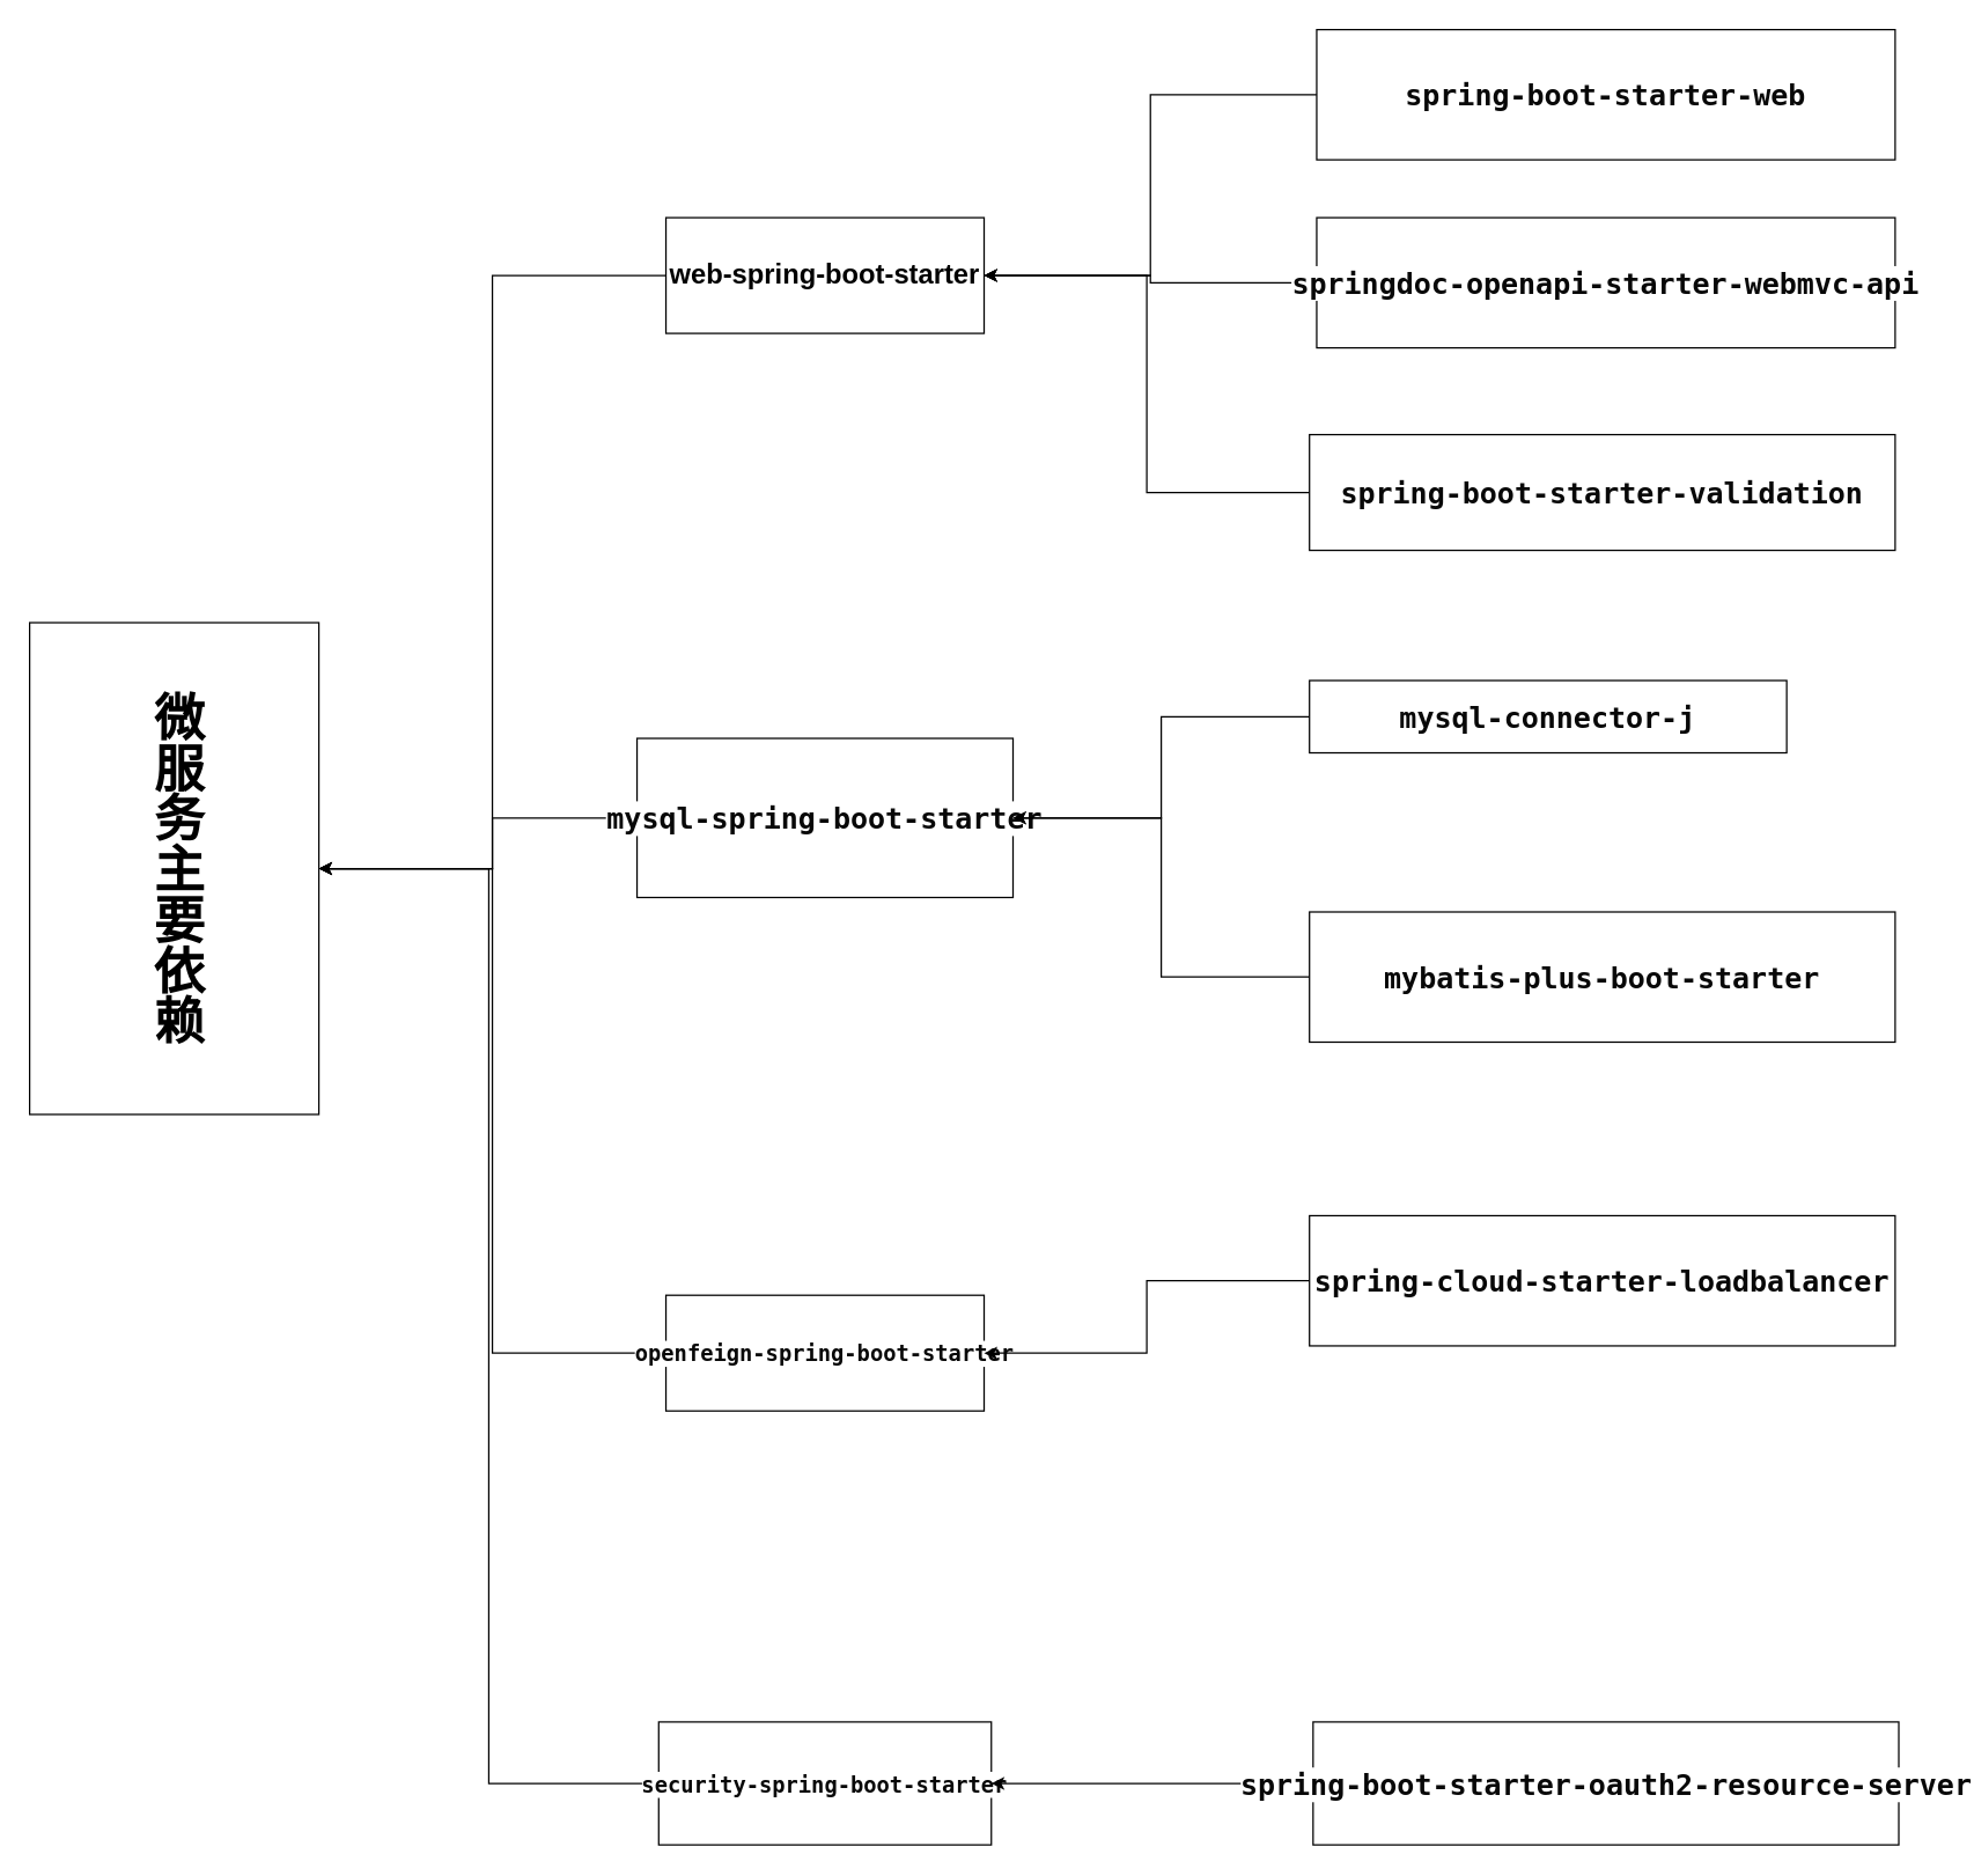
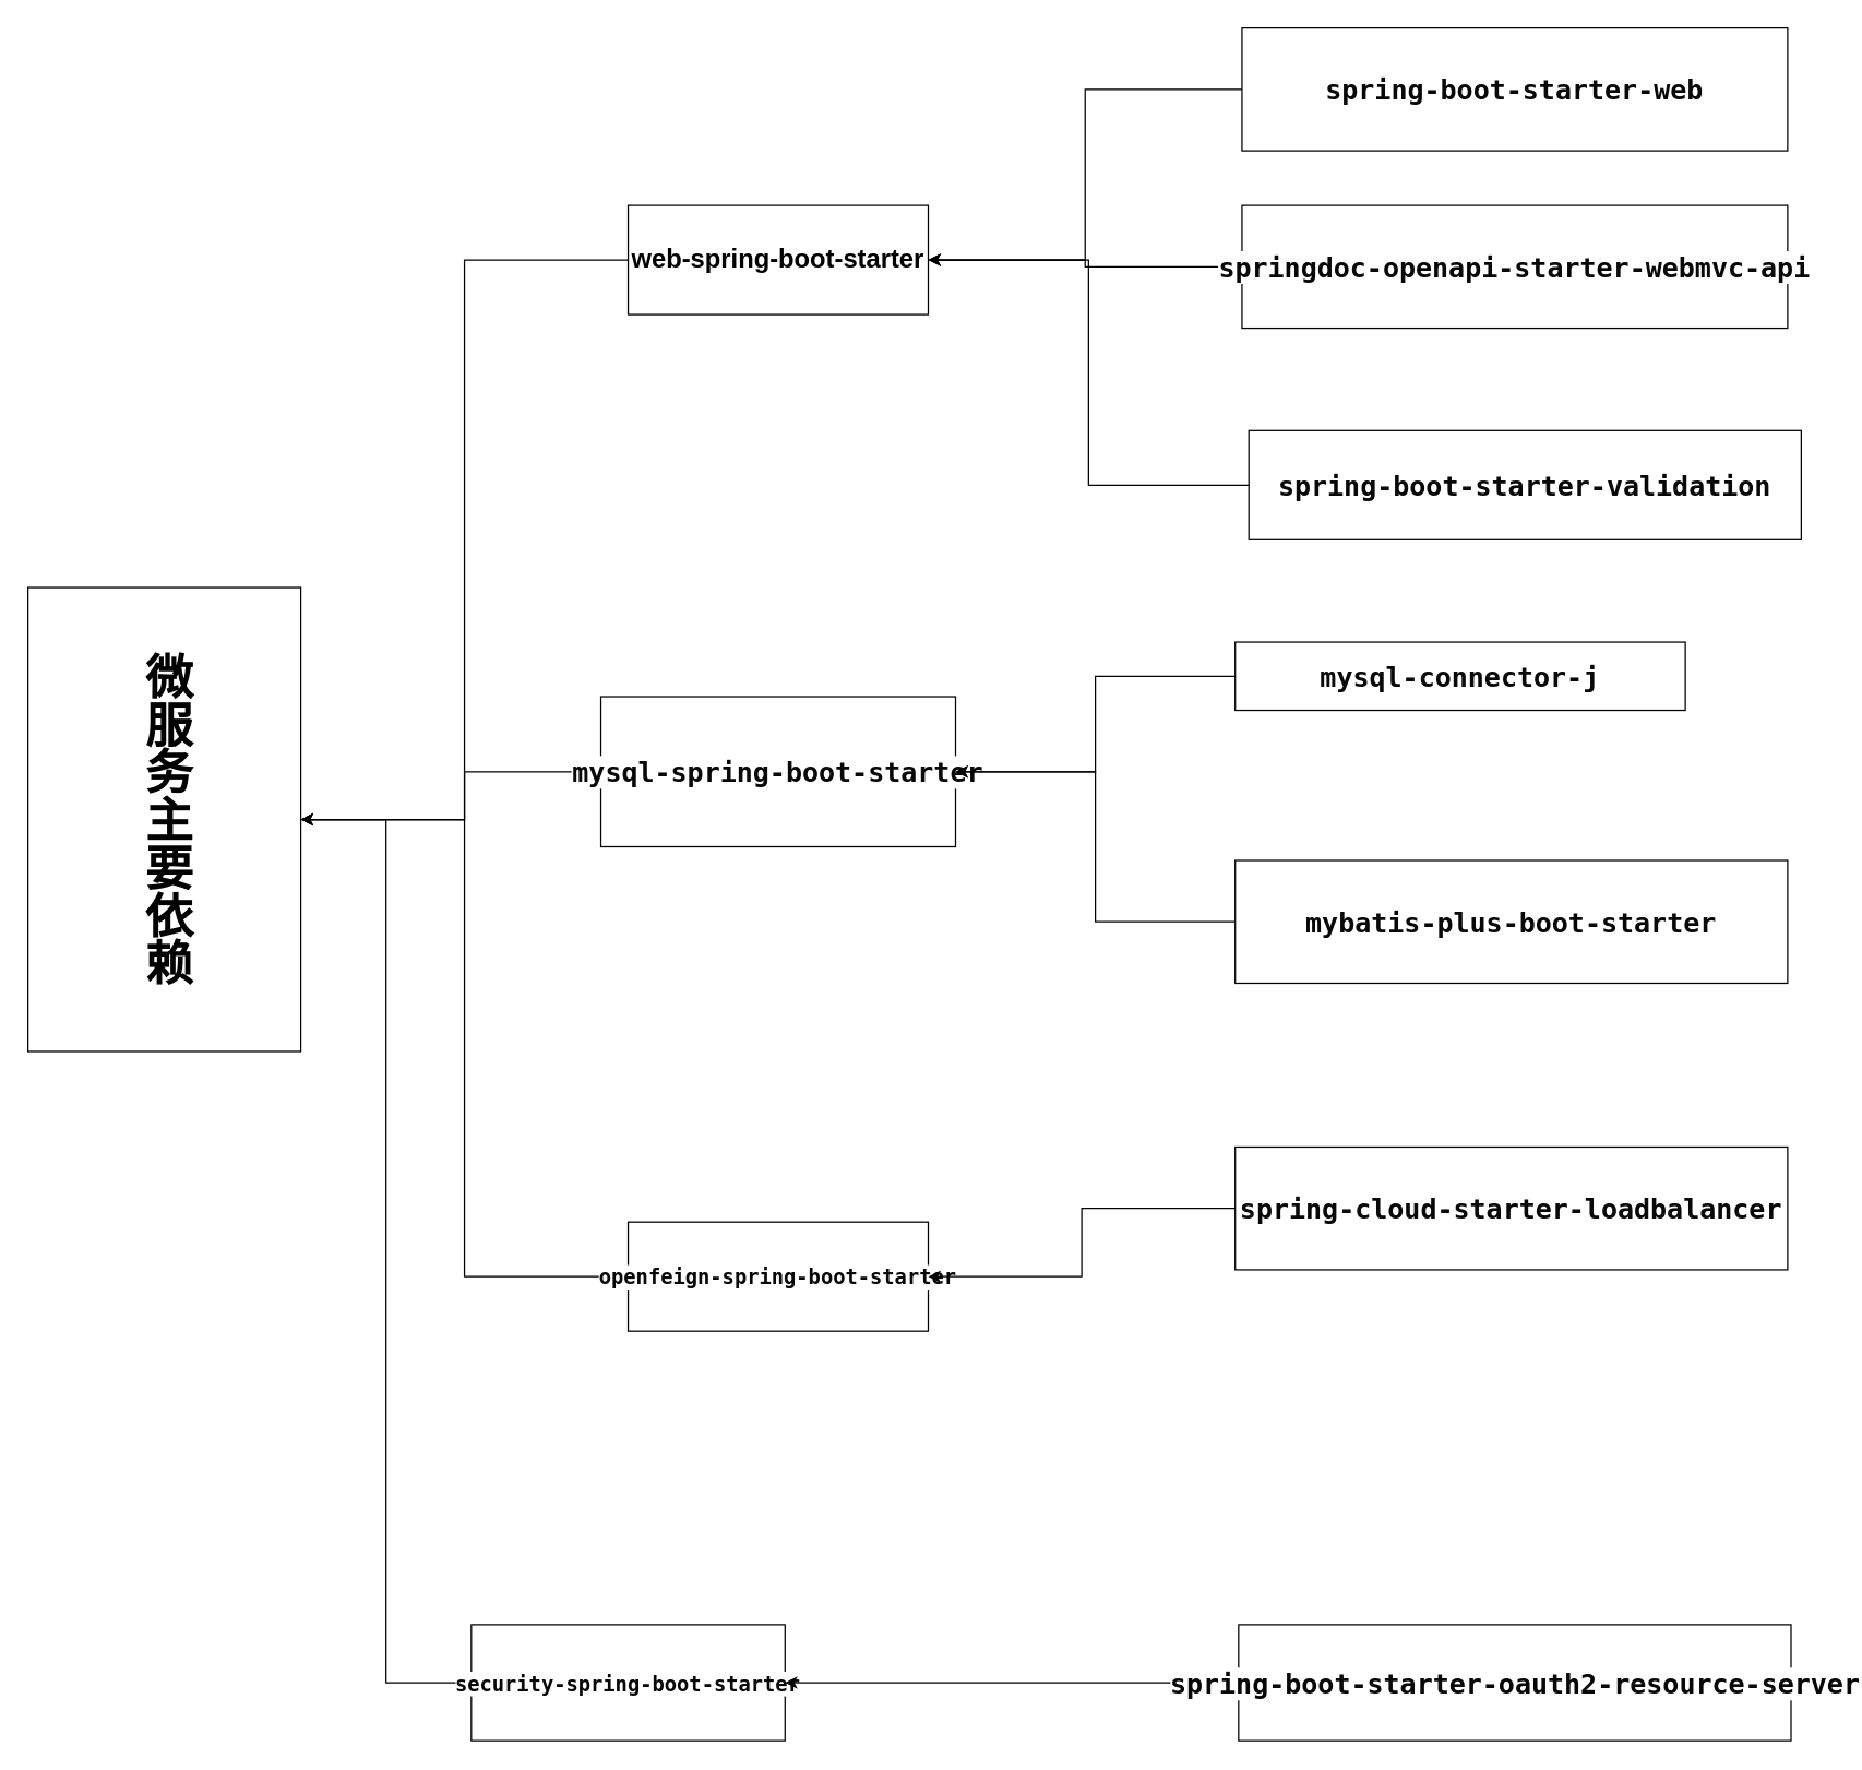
  <mxCell id="0" />
  <mxCell id="1" parent="0" />
  <mxCell id="2" value="微服务主要依赖" style="rounded=0;whiteSpace=wrap;html=1;fontSize=35;fontStyle=1;textDirection=vertical-lr;" vertex="1" parent="1"><mxGeometry x="20" y="430" width="200" height="340" as="geometry" /></mxCell>
  <mxCell id="3" style="edgeStyle=orthogonalEdgeStyle;rounded=0;orthogonalLoop=1;jettySize=auto;html=1;exitX=0;exitY=0.5;exitDx=0;exitDy=0;entryX=1;entryY=0.5;entryDx=0;entryDy=0;" edge="1" parent="1" source="4" target="2"><mxGeometry relative="1" as="geometry" /></mxCell>
  <mxCell id="4" value="web-spring-boot-starter" style="rounded=0;whiteSpace=wrap;html=1;fontStyle=1;fontSize=19;" vertex="1" parent="1"><mxGeometry x="460" y="150" width="220" height="80" as="geometry" /></mxCell>
  <mxCell id="5" style="edgeStyle=orthogonalEdgeStyle;rounded=0;orthogonalLoop=1;jettySize=auto;html=1;exitX=0;exitY=0.5;exitDx=0;exitDy=0;entryX=1;entryY=0.5;entryDx=0;entryDy=0;" edge="1" parent="1" source="6" target="4"><mxGeometry relative="1" as="geometry" /></mxCell>
  <mxCell id="6" value="&lt;div style=&quot;background-color: rgb(255, 255, 255); color: rgb(8, 8, 8); font-size: 20px;&quot;&gt;&lt;pre style=&quot;font-family: &amp;quot;JetBrains Mono&amp;quot;, monospace; font-size: 20px;&quot;&gt;spring-boot-starter-web&lt;/pre&gt;&lt;/div&gt;" style="rounded=0;whiteSpace=wrap;html=1;fontSize=20;fontStyle=1" vertex="1" parent="1"><mxGeometry x="910" y="20" width="400" height="90" as="geometry" /></mxCell>
  <mxCell id="7" style="edgeStyle=orthogonalEdgeStyle;rounded=0;orthogonalLoop=1;jettySize=auto;html=1;exitX=0;exitY=0.5;exitDx=0;exitDy=0;entryX=1;entryY=0.5;entryDx=0;entryDy=0;" edge="1" parent="1" source="8" target="4"><mxGeometry relative="1" as="geometry" /></mxCell>
  <mxCell id="8" value="&lt;div style=&quot;background-color: rgb(255, 255, 255); color: rgb(8, 8, 8); font-size: 20px;&quot;&gt;&lt;pre style=&quot;font-family: &amp;quot;JetBrains Mono&amp;quot;, monospace; font-size: 20px;&quot;&gt;&lt;div style=&quot;font-size: 20px;&quot;&gt;&lt;pre style=&quot;font-family: &amp;quot;JetBrains Mono&amp;quot;, monospace; font-size: 20px;&quot;&gt;springdoc-openapi-starter-webmvc-api&lt;/pre&gt;&lt;/div&gt;&lt;/pre&gt;&lt;/div&gt;" style="rounded=0;whiteSpace=wrap;html=1;fontSize=20;fontStyle=1" vertex="1" parent="1"><mxGeometry x="910" y="150" width="400" height="90" as="geometry" /></mxCell>
  <mxCell id="9" style="edgeStyle=orthogonalEdgeStyle;rounded=0;orthogonalLoop=1;jettySize=auto;html=1;exitX=0;exitY=0.5;exitDx=0;exitDy=0;entryX=1;entryY=0.5;entryDx=0;entryDy=0;" edge="1" parent="1" source="10" target="4"><mxGeometry relative="1" as="geometry" /></mxCell>
- <mxCell id="10" value="&lt;div style=&quot;background-color: rgb(255, 255, 255); color: rgb(8, 8, 8); font-size: 20px;&quot;&gt;&lt;pre style=&quot;font-family: &amp;quot;JetBrains Mono&amp;quot;, monospace; font-size: 20px;&quot;&gt;&lt;pre style=&quot;font-family: &amp;quot;JetBrains Mono&amp;quot;, monospace; font-size: 20px;&quot;&gt;&lt;div style=&quot;font-size: 20px;&quot;&gt;&lt;pre style=&quot;font-family: &amp;quot;JetBrains Mono&amp;quot;, monospace; font-size: 20px;&quot;&gt;spring-boot-starter-validation&lt;/pre&gt;&lt;/div&gt;&lt;/pre&gt;&lt;/pre&gt;&lt;/div&gt;" style="rounded=0;whiteSpace=wrap;html=1;fontSize=20;fontStyle=1" vertex="1" parent="1"><mxGeometry x="905" y="300" width="405" height="80" as="geometry" /></mxCell>
+ <mxCell id="10" value="&lt;div style=&quot;background-color: rgb(255, 255, 255); color: rgb(8, 8, 8); font-size: 20px;&quot;&gt;&lt;pre style=&quot;font-family: &amp;quot;JetBrains Mono&amp;quot;, monospace; font-size: 20px;&quot;&gt;&lt;pre style=&quot;font-family: &amp;quot;JetBrains Mono&amp;quot;, monospace; font-size: 20px;&quot;&gt;&lt;div style=&quot;font-size: 20px;&quot;&gt;&lt;pre style=&quot;font-family: &amp;quot;JetBrains Mono&amp;quot;, monospace; font-size: 20px;&quot;&gt;spring-boot-starter-validation&lt;/pre&gt;&lt;/div&gt;&lt;/pre&gt;&lt;/pre&gt;&lt;/div&gt;" style="rounded=0;whiteSpace=wrap;html=1;fontSize=20;fontStyle=1" vertex="1" parent="1"><mxGeometry x="915" y="315" width="405" height="80" as="geometry" /></mxCell>
  <mxCell id="11" style="edgeStyle=orthogonalEdgeStyle;rounded=0;orthogonalLoop=1;jettySize=auto;html=1;exitX=0;exitY=0.5;exitDx=0;exitDy=0;entryX=1;entryY=0.5;entryDx=0;entryDy=0;" edge="1" parent="1" source="12" target="2"><mxGeometry relative="1" as="geometry"><Array as="points"><mxPoint x="340" y="565" /><mxPoint x="340" y="600" /></Array></mxGeometry></mxCell>
  <mxCell id="12" value="&lt;div style=&quot;background-color: rgb(255, 255, 255); color: rgb(8, 8, 8); font-size: 20px;&quot;&gt;&lt;pre style=&quot;font-family: &amp;quot;JetBrains Mono&amp;quot;, monospace; font-size: 20px;&quot;&gt;&lt;font style=&quot;font-size: 20px;&quot;&gt;mysql-spring-boot-starter&lt;/font&gt;&lt;/pre&gt;&lt;/div&gt;" style="rounded=0;whiteSpace=wrap;html=1;fontStyle=1;fontSize=20;" vertex="1" parent="1"><mxGeometry x="440" y="510" width="260" height="110" as="geometry" /></mxCell>
  <mxCell id="13" style="edgeStyle=orthogonalEdgeStyle;rounded=0;orthogonalLoop=1;jettySize=auto;html=1;exitX=0;exitY=0.5;exitDx=0;exitDy=0;entryX=1;entryY=0.5;entryDx=0;entryDy=0;" edge="1" parent="1" source="14" target="12"><mxGeometry relative="1" as="geometry" /></mxCell>
  <mxCell id="14" value="&lt;div style=&quot;background-color: rgb(255, 255, 255); color: rgb(8, 8, 8); font-size: 20px;&quot;&gt;&lt;pre style=&quot;font-family: &amp;quot;JetBrains Mono&amp;quot;, monospace; font-size: 20px;&quot;&gt;mysql-connector-j&lt;/pre&gt;&lt;/div&gt;" style="rounded=0;whiteSpace=wrap;html=1;fontSize=20;fontStyle=1" vertex="1" parent="1"><mxGeometry x="905" y="470" width="330" height="50" as="geometry" /></mxCell>
  <mxCell id="15" style="edgeStyle=orthogonalEdgeStyle;rounded=0;orthogonalLoop=1;jettySize=auto;html=1;exitX=0;exitY=0.5;exitDx=0;exitDy=0;entryX=1;entryY=0.5;entryDx=0;entryDy=0;" edge="1" parent="1" source="16" target="12"><mxGeometry relative="1" as="geometry" /></mxCell>
  <mxCell id="16" value="&lt;div style=&quot;background-color: rgb(255, 255, 255); color: rgb(8, 8, 8); font-size: 20px;&quot;&gt;&lt;pre style=&quot;font-family: &amp;quot;JetBrains Mono&amp;quot;, monospace; font-size: 20px;&quot;&gt;mybatis-plus-boot-starter&lt;/pre&gt;&lt;/div&gt;" style="rounded=0;whiteSpace=wrap;html=1;fontSize=20;fontStyle=1" vertex="1" parent="1"><mxGeometry x="905" y="630" width="405" height="90" as="geometry" /></mxCell>
  <mxCell id="17" style="edgeStyle=orthogonalEdgeStyle;rounded=0;orthogonalLoop=1;jettySize=auto;html=1;exitX=0;exitY=0.5;exitDx=0;exitDy=0;entryX=1;entryY=0.5;entryDx=0;entryDy=0;" edge="1" parent="1" source="18" target="2"><mxGeometry relative="1" as="geometry" /></mxCell>
  <mxCell id="18" value="&lt;div style=&quot;background-color:#ffffff;color:#080808&quot;&gt;&lt;pre style=&quot;font-family: &amp;quot;JetBrains Mono&amp;quot;, monospace;&quot;&gt;&lt;font style=&quot;font-size: 15px;&quot;&gt;openfeign-spring-boot-starter&lt;/font&gt;&lt;/pre&gt;&lt;/div&gt;" style="rounded=0;whiteSpace=wrap;html=1;fontStyle=1" vertex="1" parent="1"><mxGeometry x="460" y="895" width="220" height="80" as="geometry" /></mxCell>
  <mxCell id="19" style="edgeStyle=orthogonalEdgeStyle;rounded=0;orthogonalLoop=1;jettySize=auto;html=1;exitX=0;exitY=0.5;exitDx=0;exitDy=0;entryX=1;entryY=0.5;entryDx=0;entryDy=0;" edge="1" parent="1" source="20" target="18"><mxGeometry relative="1" as="geometry" /></mxCell>
  <mxCell id="20" value="&lt;div style=&quot;background-color: rgb(255, 255, 255); color: rgb(8, 8, 8); font-size: 20px;&quot;&gt;&lt;pre style=&quot;font-family: &amp;quot;JetBrains Mono&amp;quot;, monospace; font-size: 20px;&quot;&gt;spring-cloud-starter-loadbalancer&lt;/pre&gt;&lt;/div&gt;" style="rounded=0;whiteSpace=wrap;html=1;fontSize=20;fontStyle=1" vertex="1" parent="1"><mxGeometry x="905" y="840" width="405" height="90" as="geometry" /></mxCell>
  <mxCell id="21" style="edgeStyle=orthogonalEdgeStyle;rounded=0;orthogonalLoop=1;jettySize=auto;html=1;exitX=0;exitY=0.5;exitDx=0;exitDy=0;entryX=1;entryY=0.5;entryDx=0;entryDy=0;" edge="1" parent="1" source="22" target="2"><mxGeometry relative="1" as="geometry" /></mxCell>
- <mxCell id="22" value="&lt;div style=&quot;background-color:#ffffff;color:#080808&quot;&gt;&lt;pre style=&quot;font-family: &amp;quot;JetBrains Mono&amp;quot;, monospace;&quot;&gt;&lt;font style=&quot;font-size: 15px;&quot;&gt;&lt;b&gt;security-spring-boot-starter&lt;/b&gt;&lt;/font&gt;&lt;/pre&gt;&lt;/div&gt;" style="rounded=0;whiteSpace=wrap;html=1;" vertex="1" parent="1"><mxGeometry x="455" y="1190" width="230" height="85" as="geometry" /></mxCell>
+ <mxCell id="22" value="&lt;div style=&quot;background-color:#ffffff;color:#080808&quot;&gt;&lt;pre style=&quot;font-family: &amp;quot;JetBrains Mono&amp;quot;, monospace;&quot;&gt;&lt;font style=&quot;font-size: 15px;&quot;&gt;&lt;b&gt;security-spring-boot-starter&lt;/b&gt;&lt;/font&gt;&lt;/pre&gt;&lt;/div&gt;" style="rounded=0;whiteSpace=wrap;html=1;" vertex="1" parent="1"><mxGeometry x="345" y="1190" width="230" height="85" as="geometry" /></mxCell>
  <mxCell id="23" style="edgeStyle=orthogonalEdgeStyle;rounded=0;orthogonalLoop=1;jettySize=auto;html=1;exitX=0;exitY=0.5;exitDx=0;exitDy=0;entryX=1;entryY=0.5;entryDx=0;entryDy=0;" edge="1" parent="1" source="24" target="22"><mxGeometry relative="1" as="geometry" /></mxCell>
  <mxCell id="24" value="&lt;div style=&quot;background-color: rgb(255, 255, 255); color: rgb(8, 8, 8); font-size: 20px;&quot;&gt;&lt;pre style=&quot;font-family: &amp;quot;JetBrains Mono&amp;quot;, monospace; font-size: 20px;&quot;&gt;spring-boot-starter-oauth2-resource-server&lt;/pre&gt;&lt;/div&gt;" style="rounded=0;whiteSpace=wrap;html=1;fontSize=20;fontStyle=1" vertex="1" parent="1"><mxGeometry x="907.5" y="1190" width="405" height="85" as="geometry" /></mxCell>
